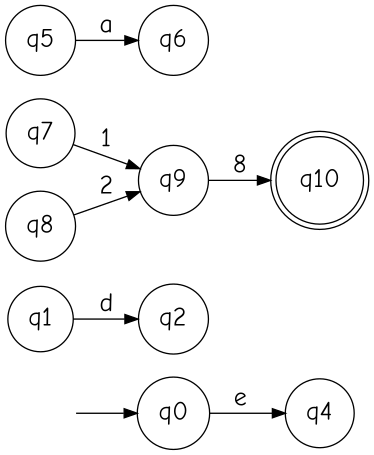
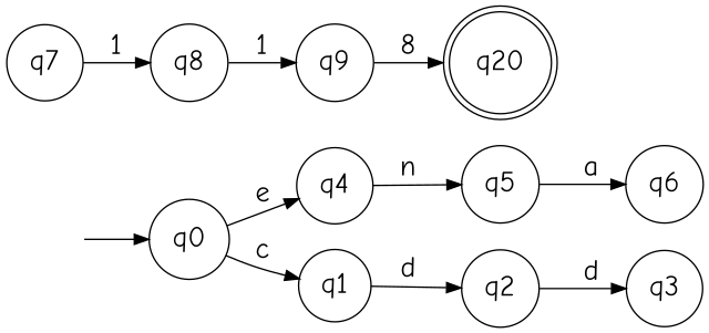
  digraph {
    fontname="Comic Neue"
    rankdir=LR
    node [fontname="Comic Neue" fontsize=20 shape=circle]
    edge [fontname="Comic Neue" fontsize="20pt"]
    "" [shape=plaintext]
    n2 [label=q0]
    n3 [label=q4]
    n4 [label=q1]
-   n5 [label=q10 shape=doublecircle]
+   n5 [label=q20 shape=doublecircle]
    n6 [label=q5]
    n7 [label=q6]
+   n8 [label=q3]
    n9 [label=q2]
    n10 [label=q7]
    n11 [label=q8]
    n12 [label=q9]
    "" -> n2
    n2 -> n3 [label=e]
+   n2 -> n4 [label=c]
+   n3 -> n6 [label=n]
    n4 -> n9 [label=d]
    n6 -> n7 [label=a]
-   n10 -> n12 [label=1]
-   n11 -> n12 [label=2]
+   n9 -> n8 [label=d]
+   n10 -> n11 [label=1]
+   n11 -> n12 [label=1]
    n12 -> n5 [label=8]
  }
